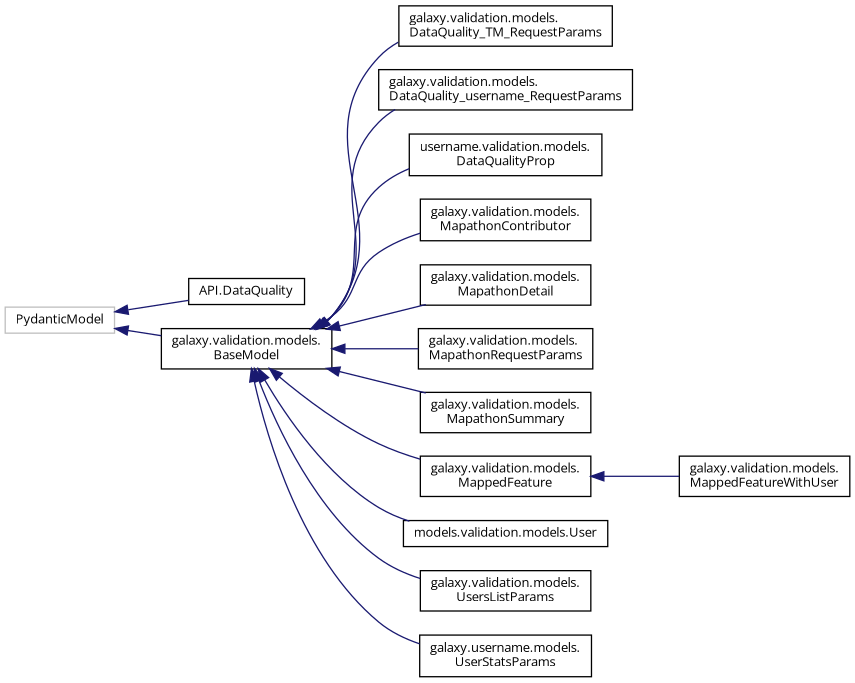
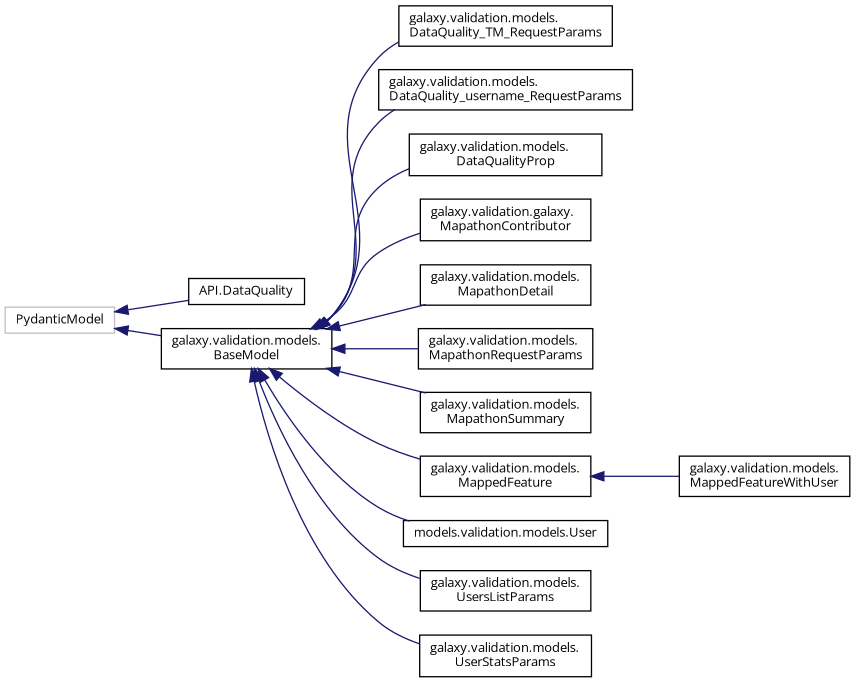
  digraph {
    fontname="Open Sans"
    rankdir=LR
    node [color=black fillcolor=white fontname="Open Sans" fontsize=10 shape=record style=filled]
    edge [color=midnightblue dir=back fontname="Open Sans" fontsize=10 labelfontname=Helvetica labelfontsize=10 style=solid]
    n1 [color=grey75 height=0.2 label=PydanticModel width=0.4]
    n2 [height=0.2 label="API.DataQuality" width=0.4]
    n3 [height=0.2 label="galaxy.validation.models.\lBaseModel" width=0.4]
    n4 [height=0.2 label="galaxy.validation.models.\lDataQuality_TM_RequestParams" width=0.4]
    n5 [height=0.2 label="galaxy.validation.models.\lDataQuality_username_RequestParams" width=0.4]
-   n6 [height=0.2 label="username.validation.models.\lDataQualityProp" width=0.4]
-   n7 [height=0.2 label="galaxy.validation.models.\lMapathonContributor" width=0.4]
+   n6 [height=0.2 label="galaxy.validation.models.\lDataQualityProp" width=0.4]
+   n7 [height=0.2 label="galaxy.validation.galaxy.\lMapathonContributor" width=0.4]
    n8 [height=0.2 label="galaxy.validation.models.\lMapathonDetail" width=0.4]
    n9 [height=0.2 label="galaxy.validation.models.\lMapathonRequestParams" width=0.4]
    n10 [height=0.2 label="galaxy.validation.models.\lMapathonSummary" width=0.4]
    n11 [height=0.2 label="galaxy.validation.models.\lMappedFeature" width=0.4]
    n12 [height=0.2 label="models.validation.models.User" width=0.4]
    n13 [height=0.2 label="galaxy.validation.models.\lUsersListParams" width=0.4]
-   n14 [height=0.2 label="galaxy.username.models.\lUserStatsParams" width=0.4]
+   n14 [height=0.2 label="galaxy.validation.models.\lUserStatsParams" width=0.4]
    n15 [height=0.2 label="galaxy.validation.models.\lMappedFeatureWithUser" width=0.4]
    n1 -> n2
    n1 -> n3
    n3 -> n4
    n3 -> n5
    n3 -> n6
    n3 -> n7
    n3 -> n8
    n3 -> n9
    n3 -> n10
    n3 -> n11
    n3 -> n12
    n3 -> n13
    n3 -> n14
    n11 -> n15
  }
